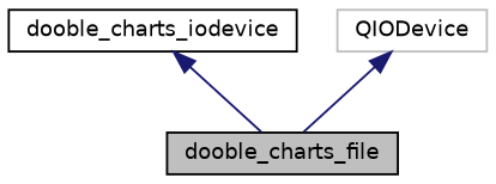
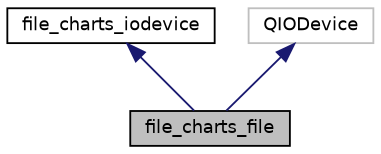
  digraph {
    node [color=black fillcolor=white fontname=Helvetica fontsize=10 shape=record style=filled]
    edge [color=midnightblue dir=back fontname=Helvetica fontsize=10 labelfontname=Helvetica labelfontsize=10 style=solid]
-   n1 [fillcolor=grey75 fontcolor=black height=0.2 label=dooble_charts_file width=0.4]
-   n2 [height=0.2 label=dooble_charts_iodevice width=0.4]
+   n1 [fillcolor=grey75 fontcolor=black height=0.2 label=file_charts_file width=0.4]
+   n2 [height=0.2 label=file_charts_iodevice width=0.4]
    n3 [color=grey75 height=0.2 label=QIODevice width=0.4]
    n2 -> n1
    n3 -> n1
  }
